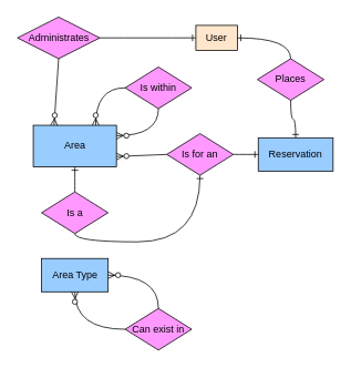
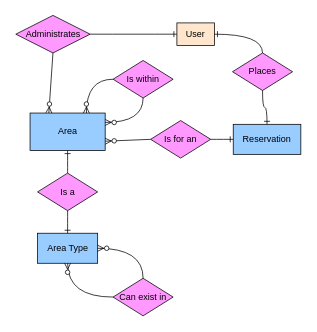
  <mxCell id="0" />
  <mxCell id="1" parent="0" />
  <mxCell id="2" value="User" style="rounded=0;whiteSpace=wrap;html=1;fillColor=#ffe6cc;" vertex="1" parent="1"><mxGeometry x="235" y="30" width="50" height="30" as="geometry" /></mxCell>
  <mxCell id="3" value="Area" style="rounded=0;whiteSpace=wrap;html=1;direction=east;fillColor=#99CCFF;" vertex="1" parent="1"><mxGeometry x="39.5" y="150" width="100" height="50" as="geometry" /></mxCell>
  <mxCell id="4" value="Reservation" style="rounded=0;whiteSpace=wrap;html=1;fillColor=#99CCFF;" vertex="1" parent="1"><mxGeometry x="310" y="165" width="90" height="40" as="geometry" /></mxCell>
  <mxCell id="5" value="Area Type" style="rounded=0;whiteSpace=wrap;html=1;fillColor=#99CCFF;" vertex="1" parent="1"><mxGeometry x="49.5" y="310" width="80" height="40" as="geometry" /></mxCell>
  <mxCell id="6" value="Administrates" style="rhombus;whiteSpace=wrap;html=1;fillColor=#FF99FF;" vertex="1" parent="1"><mxGeometry x="20.5" y="20" width="99" height="50" as="geometry" /></mxCell>
  <mxCell id="7" value="Places" style="rhombus;whiteSpace=wrap;html=1;fillColor=#FF99FF;" vertex="1" parent="1"><mxGeometry x="309" y="70" width="80" height="50" as="geometry" /></mxCell>
  <mxCell id="8" value="Is within" style="rhombus;whiteSpace=wrap;html=1;fillColor=#FF99FF;" vertex="1" parent="1"><mxGeometry x="150" y="80" width="80" height="50" as="geometry" /></mxCell>
  <mxCell id="9" value="Is a" style="rhombus;whiteSpace=wrap;html=1;fillColor=#FF99FF;" vertex="1" parent="1"><mxGeometry x="49.5" y="230" width="80" height="50" as="geometry" /></mxCell>
  <mxCell id="10" value="&lt;div&gt;Can exist&amp;nbsp;&lt;span style=&quot;color: rgba(0, 0, 0, 0); font-family: monospace; font-size: 0px; text-align: start; text-wrap: nowrap; background-color: transparent;&quot;&gt;%3CmxGraphModel%3E%3Croot%3E%3CmxCell%20id%3D%220%22%2F%3E%3CmxCell%20id%3D%221%22%20parent%3D%220%22%2F%3E%3CmxCell%20id%3D%222%22%20value%3D%22Places%22%20style%3D%22rhombus%3BwhiteSpace%3Dwrap%3Bhtml%3D1%3B%22%20vertex%3D%221%22%20parent%3D%221%22%3E%3CmxGeometry%20x%3D%2270%22%20y%3D%22230%22%20width%3D%2280%22%20height%3D%2250%22%20as%3D%22geometry%22%2F%3E%3C%2FmxCell%3E%3C%2Froot%3E%3C%2FmxGraphModel%3E&lt;/span&gt;&lt;span style=&quot;background-color: transparent; color: light-dark(rgb(0, 0, 0), rgb(255, 255, 255));&quot;&gt;in&lt;/span&gt;&lt;/div&gt;" style="rhombus;whiteSpace=wrap;html=1;fillColor=#FF99FF;" vertex="1" parent="1"><mxGeometry x="150" y="370" width="80" height="50" as="geometry" /></mxCell>
  <mxCell id="11" value="Is for an" style="rhombus;whiteSpace=wrap;html=1;fillColor=#FF99FF;" vertex="1" parent="1"><mxGeometry x="200" y="160" width="80" height="50" as="geometry" /></mxCell>
  <mxCell id="12" value="" style="fontSize=12;html=1;endArrow=ERzeroToMany;endFill=1;rounded=0;entryX=0.25;entryY=0;entryDx=0;entryDy=0;exitX=0.5;exitY=1;exitDx=0;exitDy=0;" edge="1" parent="1" source="6" target="3"><mxGeometry width="100" height="100" relative="1" as="geometry"><mxPoint x="340" y="310" as="sourcePoint" /><mxPoint x="440" y="210" as="targetPoint" /></mxGeometry></mxCell>
  <mxCell id="13" value="" style="edgeStyle=entityRelationEdgeStyle;fontSize=12;html=1;endArrow=ERone;endFill=1;rounded=0;exitX=1;exitY=0.5;exitDx=0;exitDy=0;entryX=0;entryY=0.5;entryDx=0;entryDy=0;" edge="1" parent="1" source="6" target="2"><mxGeometry width="100" height="100" relative="1" as="geometry"><mxPoint x="340" y="310" as="sourcePoint" /><mxPoint x="440" y="210" as="targetPoint" /></mxGeometry></mxCell>
  <mxCell id="14" value="" style="edgeStyle=orthogonalEdgeStyle;fontSize=12;html=1;endArrow=ERzeroToMany;endFill=1;rounded=0;entryX=0.75;entryY=0;entryDx=0;entryDy=0;exitX=0;exitY=0.5;exitDx=0;exitDy=0;curved=1;" edge="1" parent="1" source="8" target="3"><mxGeometry width="100" height="100" relative="1" as="geometry"><mxPoint x="160" y="190" as="sourcePoint" /><mxPoint x="160" y="250" as="targetPoint" /></mxGeometry></mxCell>
  <mxCell id="15" value="" style="edgeStyle=orthogonalEdgeStyle;fontSize=12;html=1;endArrow=ERzeroToMany;endFill=1;rounded=0;exitX=0.5;exitY=1;exitDx=0;exitDy=0;entryX=1;entryY=0.25;entryDx=0;entryDy=0;curved=1;" edge="1" parent="1" source="8" target="3"><mxGeometry width="100" height="100" relative="1" as="geometry"><mxPoint x="285" y="230" as="sourcePoint" /><mxPoint x="215" y="240" as="targetPoint" /></mxGeometry></mxCell>
  <mxCell id="16" value="" style="edgeStyle=orthogonalEdgeStyle;fontSize=12;html=1;endArrow=ERone;endFill=1;rounded=0;exitX=0.5;exitY=0;exitDx=0;exitDy=0;entryX=0.5;entryY=1;entryDx=0;entryDy=0;curved=1;" edge="1" parent="1" source="9" target="3"><mxGeometry width="100" height="100" relative="1" as="geometry"><mxPoint x="150" y="85" as="sourcePoint" /><mxPoint x="230" y="75" as="targetPoint" /></mxGeometry></mxCell>
- <mxCell id="17" value="" style="edgeStyle=orthogonalEdgeStyle;fontSize=12;html=1;endArrow=ERone;endFill=1;rounded=0;curved=1;exitX=0.5;exitY=1;exitDx=0;exitDy=0;" edge="1" parent="1" source="9" target="11"><mxGeometry width="100" height="100" relative="1" as="geometry"><mxPoint x="90" y="290" as="sourcePoint" /><mxPoint x="100" y="200" as="targetPoint" /></mxGeometry></mxCell>
+ <mxCell id="17" value="" style="edgeStyle=orthogonalEdgeStyle;fontSize=12;html=1;endArrow=ERone;endFill=1;rounded=0;entryX=0.5;entryY=0;entryDx=0;entryDy=0;curved=1;exitX=0.5;exitY=1;exitDx=0;exitDy=0;" edge="1" parent="1" source="9" target="5"><mxGeometry width="100" height="100" relative="1" as="geometry"><mxPoint x="90" y="290" as="sourcePoint" /><mxPoint x="100" y="200" as="targetPoint" /></mxGeometry></mxCell>
  <mxCell id="18" value="" style="edgeStyle=orthogonalEdgeStyle;fontSize=12;html=1;endArrow=ERzeroToMany;endFill=1;rounded=0;entryX=0.5;entryY=1;entryDx=0;entryDy=0;exitX=0;exitY=0.5;exitDx=0;exitDy=0;curved=1;" edge="1" parent="1" source="10" target="5"><mxGeometry width="100" height="100" relative="1" as="geometry"><mxPoint x="124" y="399.95" as="sourcePoint" /><mxPoint x="56" y="366.6" as="targetPoint" /></mxGeometry></mxCell>
  <mxCell id="19" value="" style="edgeStyle=orthogonalEdgeStyle;fontSize=12;html=1;endArrow=ERzeroToMany;endFill=1;rounded=0;entryX=1;entryY=0.5;entryDx=0;entryDy=0;exitX=0.5;exitY=0;exitDx=0;exitDy=0;curved=1;" edge="1" parent="1" source="10" target="5"><mxGeometry width="100" height="100" relative="1" as="geometry"><mxPoint x="222" y="250" as="sourcePoint" /><mxPoint x="210" y="310" as="targetPoint" /></mxGeometry></mxCell>
  <mxCell id="20" value="" style="edgeStyle=orthogonalEdgeStyle;fontSize=12;html=1;endArrow=ERone;endFill=1;rounded=0;exitX=1;exitY=0.5;exitDx=0;exitDy=0;curved=1;entryX=0;entryY=0.5;entryDx=0;entryDy=0;" edge="1" parent="1" source="11" target="4"><mxGeometry width="100" height="100" relative="1" as="geometry"><mxPoint x="200" y="279.5" as="sourcePoint" /><mxPoint x="240" y="249.5" as="targetPoint" /></mxGeometry></mxCell>
  <mxCell id="21" value="" style="fontSize=12;html=1;endArrow=ERzeroToMany;endFill=1;rounded=0;entryX=1;entryY=0.75;entryDx=0;entryDy=0;exitX=0;exitY=0.5;exitDx=0;exitDy=0;" edge="1" parent="1" source="11" target="3"><mxGeometry width="100" height="100" relative="1" as="geometry"><mxPoint x="220" y="240" as="sourcePoint" /><mxPoint x="155" y="264" as="targetPoint" /></mxGeometry></mxCell>
  <mxCell id="22" value="" style="fontSize=12;html=1;endArrow=ERone;endFill=1;rounded=0;entryX=1;entryY=0.5;entryDx=0;entryDy=0;exitX=0.5;exitY=0;exitDx=0;exitDy=0;edgeStyle=orthogonalEdgeStyle;curved=1;" edge="1" parent="1" source="7" target="2"><mxGeometry width="100" height="100" relative="1" as="geometry"><mxPoint x="449" y="52.5" as="sourcePoint" /><mxPoint x="339" y="25" as="targetPoint" /></mxGeometry></mxCell>
  <mxCell id="23" value="" style="fontSize=12;html=1;endArrow=ERone;endFill=1;rounded=0;exitX=0.5;exitY=1;exitDx=0;exitDy=0;entryX=0.5;entryY=0;entryDx=0;entryDy=0;edgeStyle=orthogonalEdgeStyle;elbow=vertical;curved=1;" edge="1" parent="1" source="7" target="4"><mxGeometry width="100" height="100" relative="1" as="geometry"><mxPoint x="320" y="210" as="sourcePoint" /><mxPoint x="400" y="210" as="targetPoint" /></mxGeometry></mxCell>
